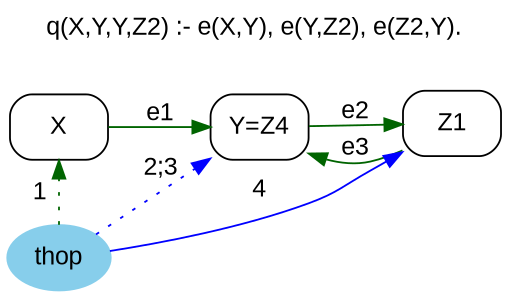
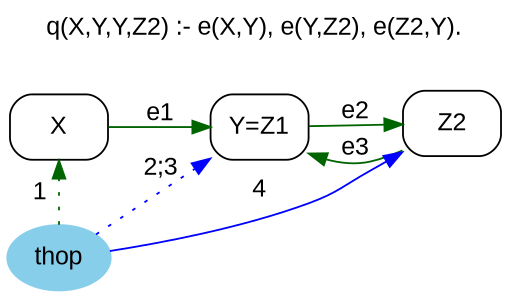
  strict digraph {
    fontname="Liberation Sans"
    label="q(X,Y,Y,Z2) :- e(X,Y), e(Y,Z2), e(Z2,Y)."
    labelloc=t
    rankdir=LR
    node [fontname="Liberation Sans" shape=box style=rounded]
    edge [color=darkgreen fontname="Liberation Sans"]
    X [height=0.5 width=0.75]
-   n2 [height=0.5 label="Y=Z4" width=0.75]
-   Z2 [height=0.5 width=0.75 label=Z1]
+   n2 [height=0.5 label="Y=Z1" width=0.75]
+   Z2 [height=0.5 width=0.75]
    thop [color=skyblue fillcolor=skyblue height=0.5 shape=oval style="filled,rounded" width=0.79437]
    X -> n2 [label=e1]
    n2 -> Z2 [label=e2]
    Z2 -> n2 [label=e3]
    thop -> X [constraint=false label=1 style=dotted]
    thop -> n2 [color=blue constraint=false label="2;3" style=dotted]
    thop -> Z2 [color=blue constraint=false label=4 style=solid]
  }
